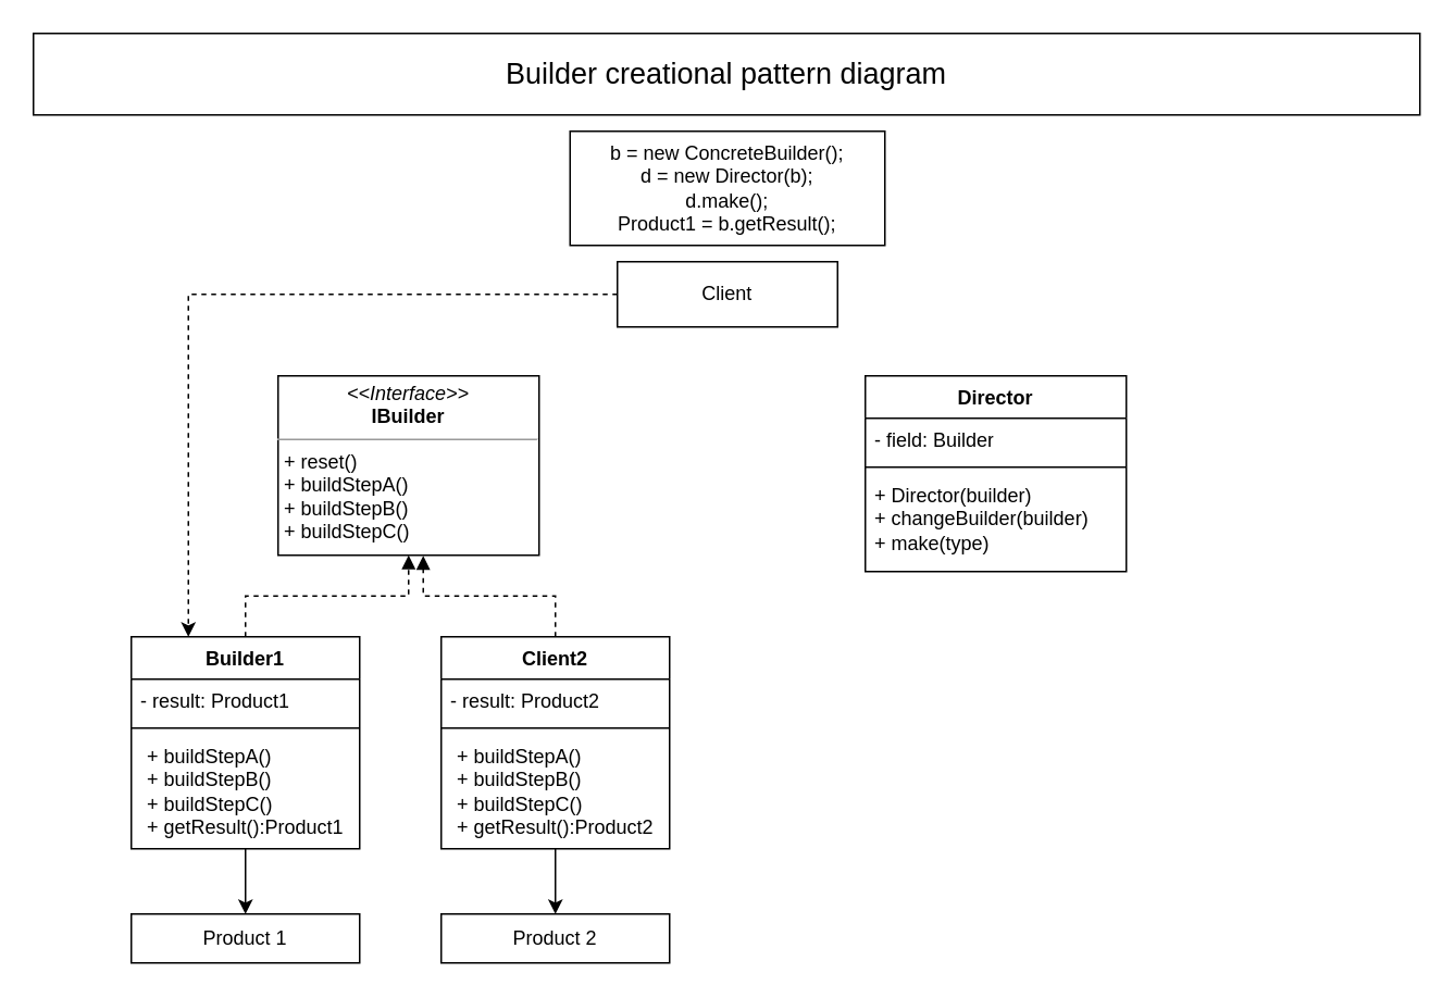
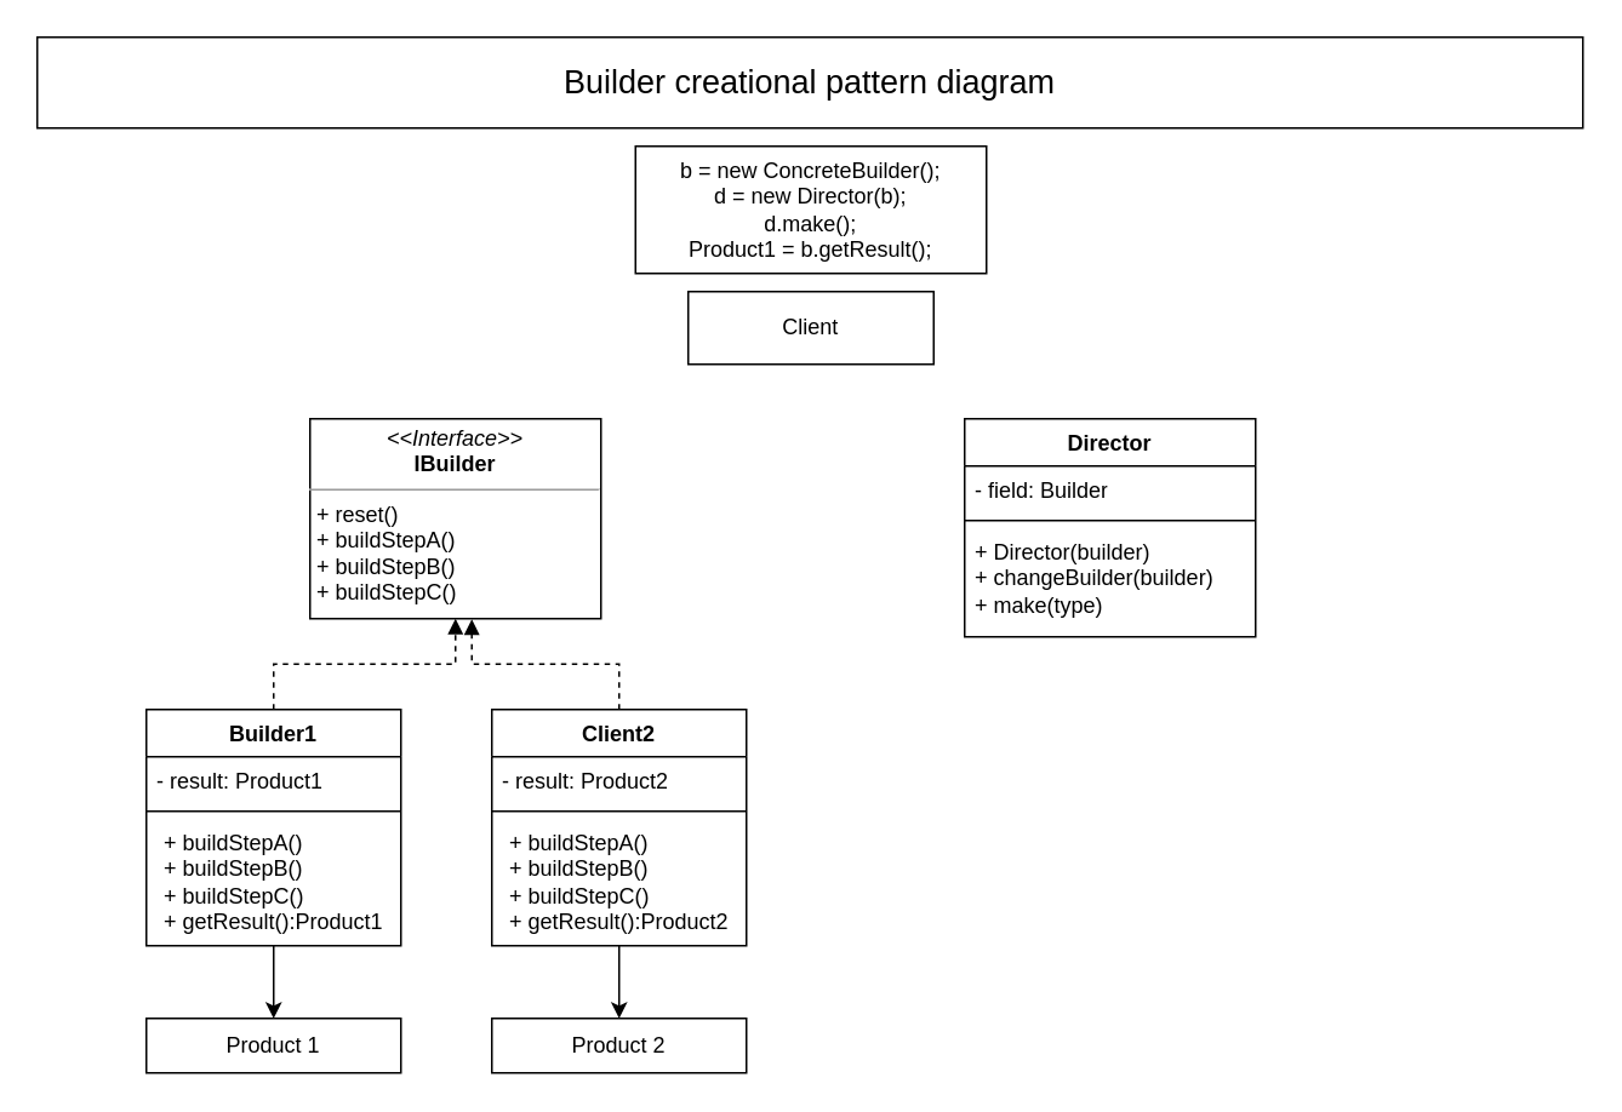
  <mxCell id="0" />
  <mxCell id="1" parent="0" />
  <mxCell id="2" value="&lt;font style=&quot;font-size: 18px;&quot;&gt;Builder creational pattern diagram&lt;/font&gt;" style="rounded=0;whiteSpace=wrap;html=1;" vertex="1" parent="1"><mxGeometry width="850" height="50" as="geometry" x="20" y="20" /></mxCell>
- <mxCell id="3" style="edgeStyle=orthogonalEdgeStyle;rounded=0;orthogonalLoop=1;jettySize=auto;html=1;entryX=0.25;entryY=0;entryDx=0;entryDy=0;dashed=1;" edge="1" parent="1" source="4" target="12"><mxGeometry relative="1" as="geometry" /></mxCell>
  <mxCell id="4" value="Client" style="html=1;whiteSpace=wrap;" vertex="1" parent="1"><mxGeometry x="378" y="160" width="135" height="40" as="geometry" /></mxCell>
  <mxCell id="5" value="&lt;p style=&quot;margin:0px;margin-top:4px;text-align:center;&quot;&gt;&lt;i&gt;&amp;lt;&amp;lt;Interface&amp;gt;&amp;gt;&lt;/i&gt;&lt;br&gt;&lt;b&gt;IBuilder&lt;/b&gt;&lt;/p&gt;&lt;hr size=&quot;1&quot;&gt;&lt;p style=&quot;margin:0px;margin-left:4px;&quot;&gt;+ reset()&lt;br&gt;+ buildStepA()&lt;/p&gt;&lt;p style=&quot;margin:0px;margin-left:4px;&quot;&gt;+ buildStepB()&lt;/p&gt;&lt;p style=&quot;margin:0px;margin-left:4px;&quot;&gt;+ buildStepC()&lt;/p&gt;&lt;p style=&quot;margin:0px;margin-left:4px;&quot;&gt;&lt;br&gt;&lt;/p&gt;" style="verticalAlign=top;align=left;overflow=fill;fontSize=12;fontFamily=Helvetica;html=1;whiteSpace=wrap;" vertex="1" parent="1"><mxGeometry x="170" y="230" width="160" height="110" as="geometry" /></mxCell>
  <mxCell id="6" value="Director" style="swimlane;fontStyle=1;align=center;verticalAlign=top;childLayout=stackLayout;horizontal=1;startSize=26;horizontalStack=0;resizeParent=1;resizeParentMax=0;resizeLast=0;collapsible=1;marginBottom=0;whiteSpace=wrap;html=1;" vertex="1" parent="1"><mxGeometry x="530" y="230" width="160" height="120" as="geometry" /></mxCell>
  <mxCell id="7" value="- field: Builder" style="text;strokeColor=none;fillColor=none;align=left;verticalAlign=top;spacingLeft=4;spacingRight=4;overflow=hidden;rotatable=0;points=[[0,0.5],[1,0.5]];portConstraint=eastwest;whiteSpace=wrap;html=1;" vertex="1" parent="6"><mxGeometry y="26" width="160" height="26" as="geometry" /></mxCell>
  <mxCell id="8" value="" style="line;strokeWidth=1;fillColor=none;align=left;verticalAlign=middle;spacingTop=-1;spacingLeft=3;spacingRight=3;rotatable=0;labelPosition=right;points=[];portConstraint=eastwest;strokeColor=inherit;" vertex="1" parent="6"><mxGeometry y="52" width="160" height="8" as="geometry" /></mxCell>
  <mxCell id="9" value="+ Director(builder)&lt;br&gt;+ changeBuilder(builder)&lt;br&gt;+ make(type)" style="text;strokeColor=none;fillColor=none;align=left;verticalAlign=top;spacingLeft=4;spacingRight=4;overflow=hidden;rotatable=0;points=[[0,0.5],[1,0.5]];portConstraint=eastwest;whiteSpace=wrap;html=1;" vertex="1" parent="6"><mxGeometry y="60" width="160" height="60" as="geometry" /></mxCell>
  <mxCell id="10" value="" style="edgeStyle=orthogonalEdgeStyle;rounded=0;orthogonalLoop=1;jettySize=auto;html=1;" edge="1" parent="1" source="12" target="22"><mxGeometry relative="1" as="geometry" /></mxCell>
  <mxCell id="11" style="edgeStyle=orthogonalEdgeStyle;rounded=0;orthogonalLoop=1;jettySize=auto;html=1;exitX=0.5;exitY=0;exitDx=0;exitDy=0;entryX=0.5;entryY=1;entryDx=0;entryDy=0;dashed=1;endArrow=block;endFill=1;" edge="1" parent="1" source="12" target="5"><mxGeometry relative="1" as="geometry" /></mxCell>
  <mxCell id="12" value="Builder1" style="swimlane;fontStyle=1;align=center;verticalAlign=top;childLayout=stackLayout;horizontal=1;startSize=26;horizontalStack=0;resizeParent=1;resizeParentMax=0;resizeLast=0;collapsible=1;marginBottom=0;whiteSpace=wrap;html=1;" vertex="1" parent="1"><mxGeometry x="80" y="390" width="140" height="130" as="geometry" /></mxCell>
  <mxCell id="13" value="- result: Product1" style="text;strokeColor=none;fillColor=none;align=left;verticalAlign=top;spacingLeft=4;spacingRight=4;overflow=hidden;rotatable=0;points=[[0,0.5],[1,0.5]];portConstraint=eastwest;whiteSpace=wrap;html=1;" vertex="1" parent="12"><mxGeometry y="26" width="140" height="26" as="geometry" /></mxCell>
  <mxCell id="14" value="" style="line;strokeWidth=1;fillColor=none;align=left;verticalAlign=middle;spacingTop=-1;spacingLeft=3;spacingRight=3;rotatable=0;labelPosition=right;points=[];portConstraint=eastwest;strokeColor=inherit;" vertex="1" parent="12"><mxGeometry y="52" width="140" height="8" as="geometry" /></mxCell>
  <mxCell id="15" value="&lt;p style=&quot;border-color: var(--border-color); margin: 0px 0px 0px 4px;&quot;&gt;+ buildStepA()&lt;/p&gt;&lt;p style=&quot;border-color: var(--border-color); margin: 0px 0px 0px 4px;&quot;&gt;+ buildStepB()&lt;/p&gt;&lt;p style=&quot;border-color: var(--border-color); margin: 0px 0px 0px 4px;&quot;&gt;+ buildStepC()&lt;/p&gt;&lt;p style=&quot;border-color: var(--border-color); margin: 0px 0px 0px 4px;&quot;&gt;+ getResult():Product1&lt;/p&gt;" style="text;strokeColor=none;fillColor=none;align=left;verticalAlign=top;spacingLeft=4;spacingRight=4;overflow=hidden;rotatable=0;points=[[0,0.5],[1,0.5]];portConstraint=eastwest;whiteSpace=wrap;html=1;" vertex="1" parent="12"><mxGeometry y="60" width="140" height="70" as="geometry" /></mxCell>
  <mxCell id="16" value="" style="edgeStyle=orthogonalEdgeStyle;rounded=0;orthogonalLoop=1;jettySize=auto;html=1;" edge="1" parent="1" source="18" target="23"><mxGeometry relative="1" as="geometry" /></mxCell>
  <mxCell id="17" style="edgeStyle=orthogonalEdgeStyle;rounded=0;orthogonalLoop=1;jettySize=auto;html=1;entryX=0.556;entryY=1.003;entryDx=0;entryDy=0;entryPerimeter=0;dashed=1;endArrow=block;endFill=1;" edge="1" parent="1" source="18" target="5"><mxGeometry relative="1" as="geometry" /></mxCell>
  <mxCell id="18" value="Client2" style="swimlane;fontStyle=1;align=center;verticalAlign=top;childLayout=stackLayout;horizontal=1;startSize=26;horizontalStack=0;resizeParent=1;resizeParentMax=0;resizeLast=0;collapsible=1;marginBottom=0;whiteSpace=wrap;html=1;" vertex="1" parent="1"><mxGeometry x="270" y="390" width="140" height="130" as="geometry" /></mxCell>
  <mxCell id="19" value="- result: Product2" style="text;strokeColor=none;fillColor=none;align=left;verticalAlign=top;spacingLeft=4;spacingRight=4;overflow=hidden;rotatable=0;points=[[0,0.5],[1,0.5]];portConstraint=eastwest;whiteSpace=wrap;html=1;" vertex="1" parent="18"><mxGeometry y="26" width="140" height="26" as="geometry" /></mxCell>
  <mxCell id="20" value="" style="line;strokeWidth=1;fillColor=none;align=left;verticalAlign=middle;spacingTop=-1;spacingLeft=3;spacingRight=3;rotatable=0;labelPosition=right;points=[];portConstraint=eastwest;strokeColor=inherit;" vertex="1" parent="18"><mxGeometry y="52" width="140" height="8" as="geometry" /></mxCell>
  <mxCell id="21" value="&lt;p style=&quot;border-color: var(--border-color); margin: 0px 0px 0px 4px;&quot;&gt;+ buildStepA()&lt;/p&gt;&lt;p style=&quot;border-color: var(--border-color); margin: 0px 0px 0px 4px;&quot;&gt;+ buildStepB()&lt;/p&gt;&lt;p style=&quot;border-color: var(--border-color); margin: 0px 0px 0px 4px;&quot;&gt;+ buildStepC()&lt;/p&gt;&lt;p style=&quot;border-color: var(--border-color); margin: 0px 0px 0px 4px;&quot;&gt;+ getResult():Product2&lt;/p&gt;" style="text;strokeColor=none;fillColor=none;align=left;verticalAlign=top;spacingLeft=4;spacingRight=4;overflow=hidden;rotatable=0;points=[[0,0.5],[1,0.5]];portConstraint=eastwest;whiteSpace=wrap;html=1;" vertex="1" parent="18"><mxGeometry y="60" width="140" height="70" as="geometry" /></mxCell>
  <mxCell id="22" value="Product 1" style="html=1;whiteSpace=wrap;" vertex="1" parent="1"><mxGeometry x="80" y="560" width="140" height="30" as="geometry" /></mxCell>
  <mxCell id="23" value="Product 2" style="html=1;whiteSpace=wrap;" vertex="1" parent="1"><mxGeometry x="270" y="560" width="140" height="30" as="geometry" /></mxCell>
  <mxCell id="24" value="b = new ConcreteBuilder();&lt;br&gt;d = new Director(b);&lt;br&gt;d.make();&lt;br&gt;Product1 = b.getResult();" style="html=1;whiteSpace=wrap;" vertex="1" parent="1"><mxGeometry x="349" y="80" width="193" height="70" as="geometry" /></mxCell>
